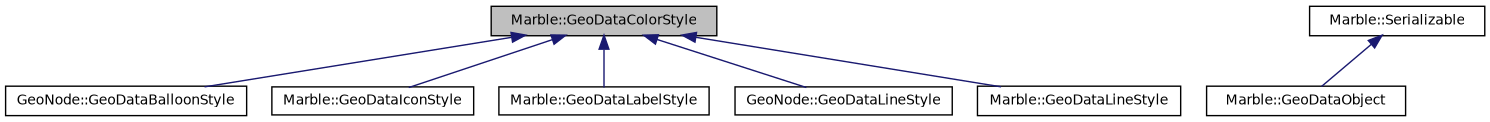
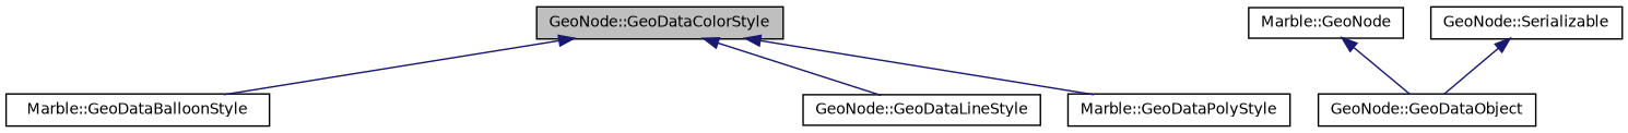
  digraph {
    rankdir=TB
    node [color=black fillcolor=white fontname=Helvetica fontsize=10 shape=record style=filled]
    edge [color=midnightblue dir=back fontname=Helvetica fontsize=10 labelfontname=Helvetica labelfontsize=10 style=solid]
-   n1 [fillcolor=grey75 fontcolor=black height=0.2 label="Marble::GeoDataColorStyle" width=0.4]
-   n2 [height=0.2 label="GeoNode::GeoDataBalloonStyle" width=0.4]
-   n3 [height=0.2 label="Marble::GeoDataIconStyle" width=0.4]
-   n4 [height=0.2 label="Marble::GeoDataLabelStyle" width=0.4]
+   n1 [fillcolor=grey75 fontcolor=black height=0.2 label="GeoNode::GeoDataColorStyle" width=0.4]
+   n2 [height=0.2 label="Marble::GeoDataBalloonStyle" width=0.4]
    n5 [height=0.2 label="GeoNode::GeoDataLineStyle" width=0.4]
-   n6 [height=0.2 label="Marble::GeoDataLineStyle" width=0.4]
-   n7 [height=0.2 label="Marble::GeoDataObject" width=0.4]
-   n9 [height=0.2 label="Marble::Serializable" width=0.4]
+   n6 [height=0.2 label="Marble::GeoDataPolyStyle" width=0.4]
+   n7 [height=0.2 label="GeoNode::GeoDataObject" width=0.4]
+   n8 [height=0.2 label="Marble::GeoNode" width=0.4]
+   n9 [height=0.2 label="GeoNode::Serializable" width=0.4]
    n1 -> n2
-   n1 -> n3
-   n1 -> n4
    n1 -> n5
    n1 -> n6
+   n8 -> n7
    n9 -> n7
  }
